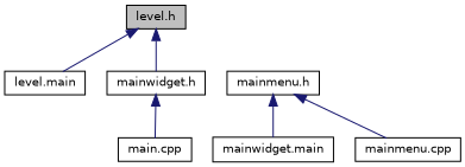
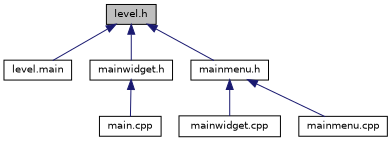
  digraph {
    node [color=black fillcolor=white fontname=Helvetica fontsize=10 shape=record style=filled]
    edge [color=midnightblue dir=back fontname=Helvetica fontsize=10 labelfontname=Helvetica labelfontsize=10 style=solid]
    n1 [fillcolor=grey75 fontcolor=black height=0.2 label="level.h" width=0.4]
    n2 [height=0.2 label="level.main" width=0.4]
    n3 [height=0.2 label="mainwidget.h" width=0.4]
    n4 [height=0.2 label="mainmenu.h" width=0.4]
    n5 [height=0.2 label="main.cpp" width=0.4]
-   n6 [height=0.2 label="mainwidget.main" width=0.4]
+   n6 [height=0.2 label="mainwidget.cpp" width=0.4]
    n7 [height=0.2 label="mainmenu.cpp" width=0.4]
    n1 -> n2
    n1 -> n3
+   n1 -> n4
    n3 -> n5
    n4 -> n6
    n4 -> n7
  }
